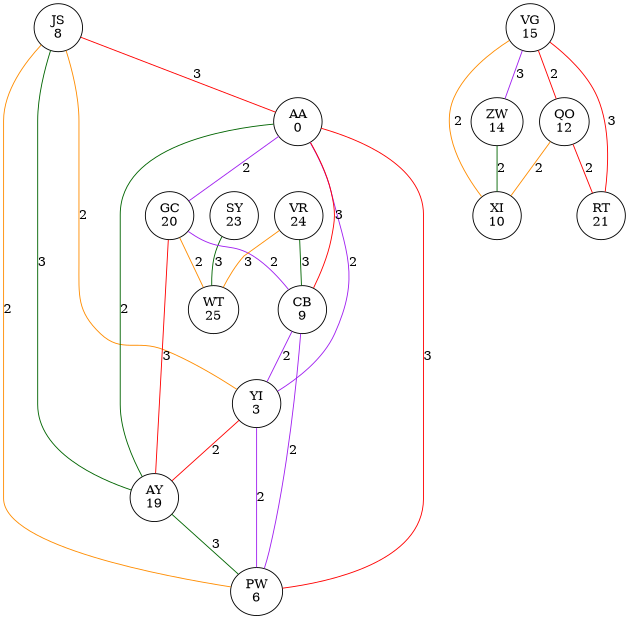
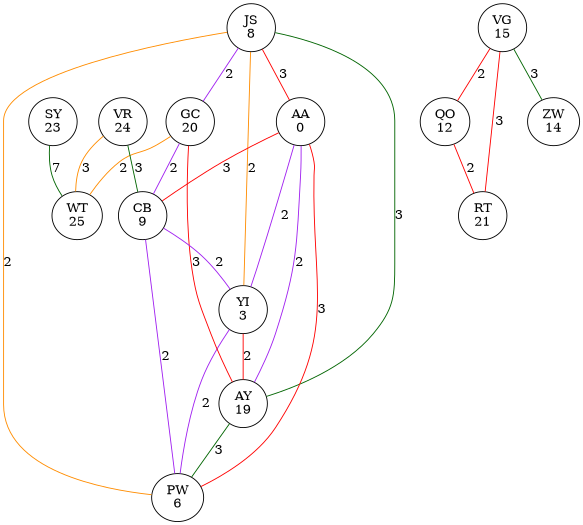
  graph {
    edge [color=red]
    "SY\n23"
    "WT\n25"
    "VG\n15"
    "QO\n12"
-   "XI\n10"
    "RT\n21"
    "ZW\n14"
    "JS\n8"
    "YI\n3"
    "PW\n6"
    "AY\n19"
    "GC\n20"
    "AA\n0"
    "CB\n9"
    "VR\n24"
-   "SY\n23" -- "WT\n25" [color=darkgreen label=3]
+   "SY\n23" -- "WT\n25" [color=darkgreen label=7]
    "VG\n15" -- "QO\n12" [label=2]
-   "VG\n15" -- "XI\n10" [color=darkorange label=2]
    "VG\n15" -- "RT\n21" [label=3]
-   "VG\n15" -- "ZW\n14" [color=purple label=3]
-   "QO\n12" -- "XI\n10" [color=darkorange label=2]
+   "VG\n15" -- "ZW\n14" [color=darkgreen label=3]
    "QO\n12" -- "RT\n21" [label=2]
-   "ZW\n14" -- "XI\n10" [color=darkgreen label=2]
    "JS\n8" -- "YI\n3" [color=darkorange label=2]
    "JS\n8" -- "PW\n6" [color=darkorange label=2]
    "JS\n8" -- "AY\n19" [color=darkgreen label=3]
-   "AA\n0" -- "GC\n20" [color=purple label=2]
+   "JS\n8" -- "GC\n20" [color=purple label=2]
    "JS\n8" -- "AA\n0" [label=3]
    "YI\n3" -- "PW\n6" [color=purple label=2]
    "YI\n3" -- "AY\n19" [label=2]
    "AY\n19" -- "PW\n6" [color=darkgreen label=3]
    "GC\n20" -- "WT\n25" [color=darkorange label=2]
    "GC\n20" -- "AY\n19" [label=3]
    "GC\n20" -- "CB\n9" [color=purple label=2]
    "AA\n0" -- "YI\n3" [color=purple label=2]
    "AA\n0" -- "PW\n6" [label=3]
-   "AA\n0" -- "AY\n19" [color=darkgreen label=2]
+   "AA\n0" -- "AY\n19" [color=purple label=2]
    "AA\n0" -- "CB\n9" [label=3]
    "CB\n9" -- "YI\n3" [color=purple label=2]
    "CB\n9" -- "PW\n6" [color=purple label=2]
    "VR\n24" -- "WT\n25" [color=darkorange label=3]
    "VR\n24" -- "CB\n9" [color=darkgreen label=3]
  }
